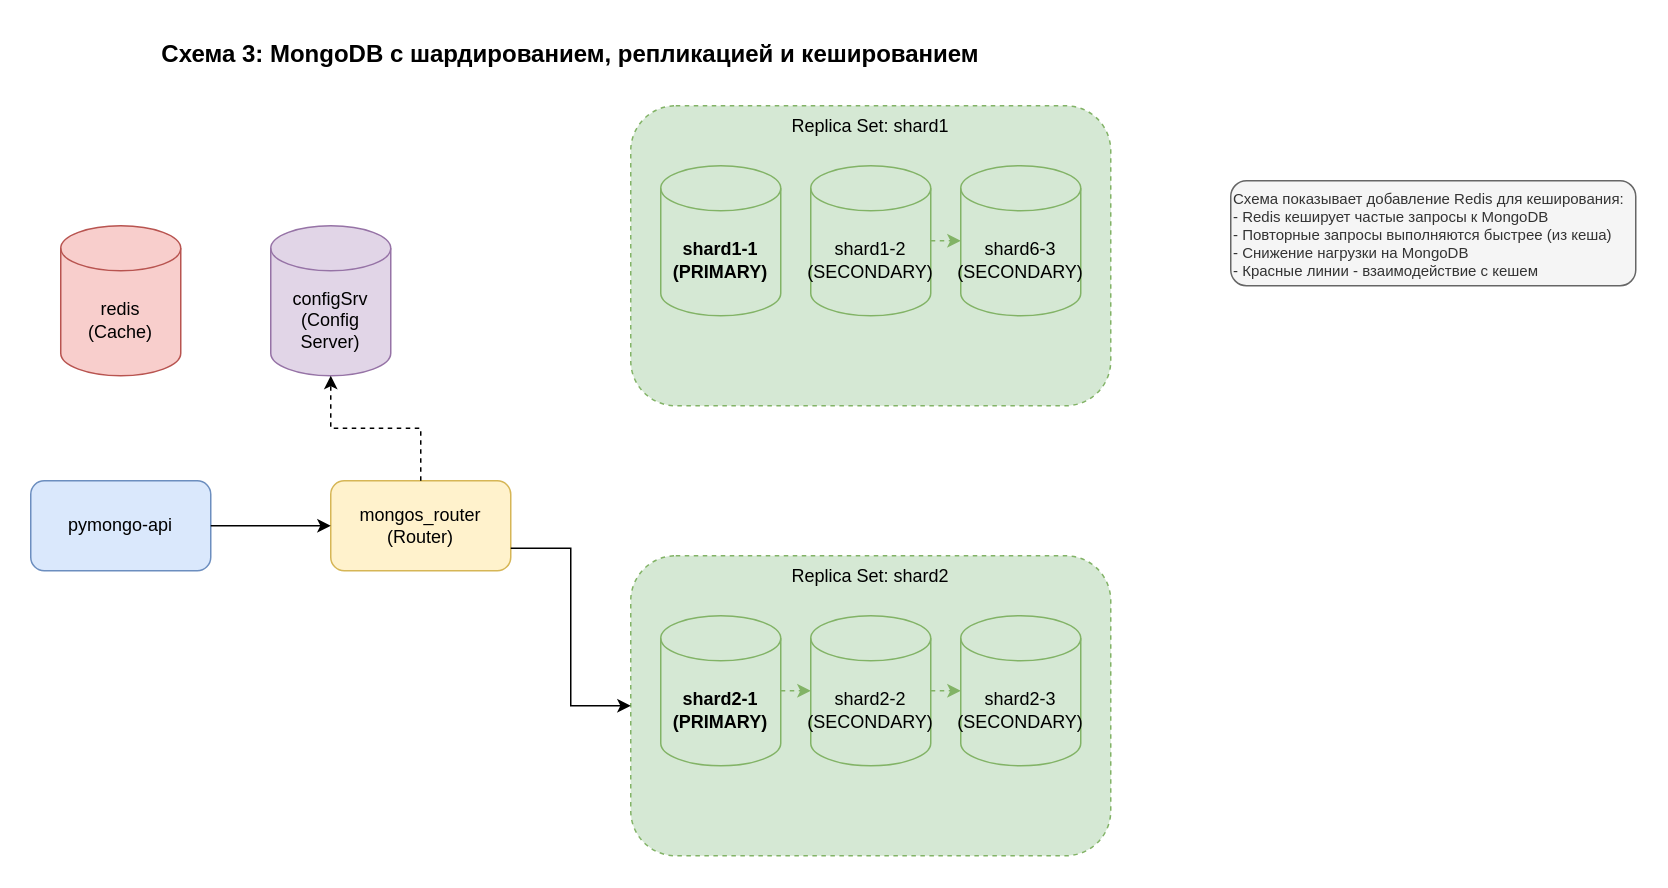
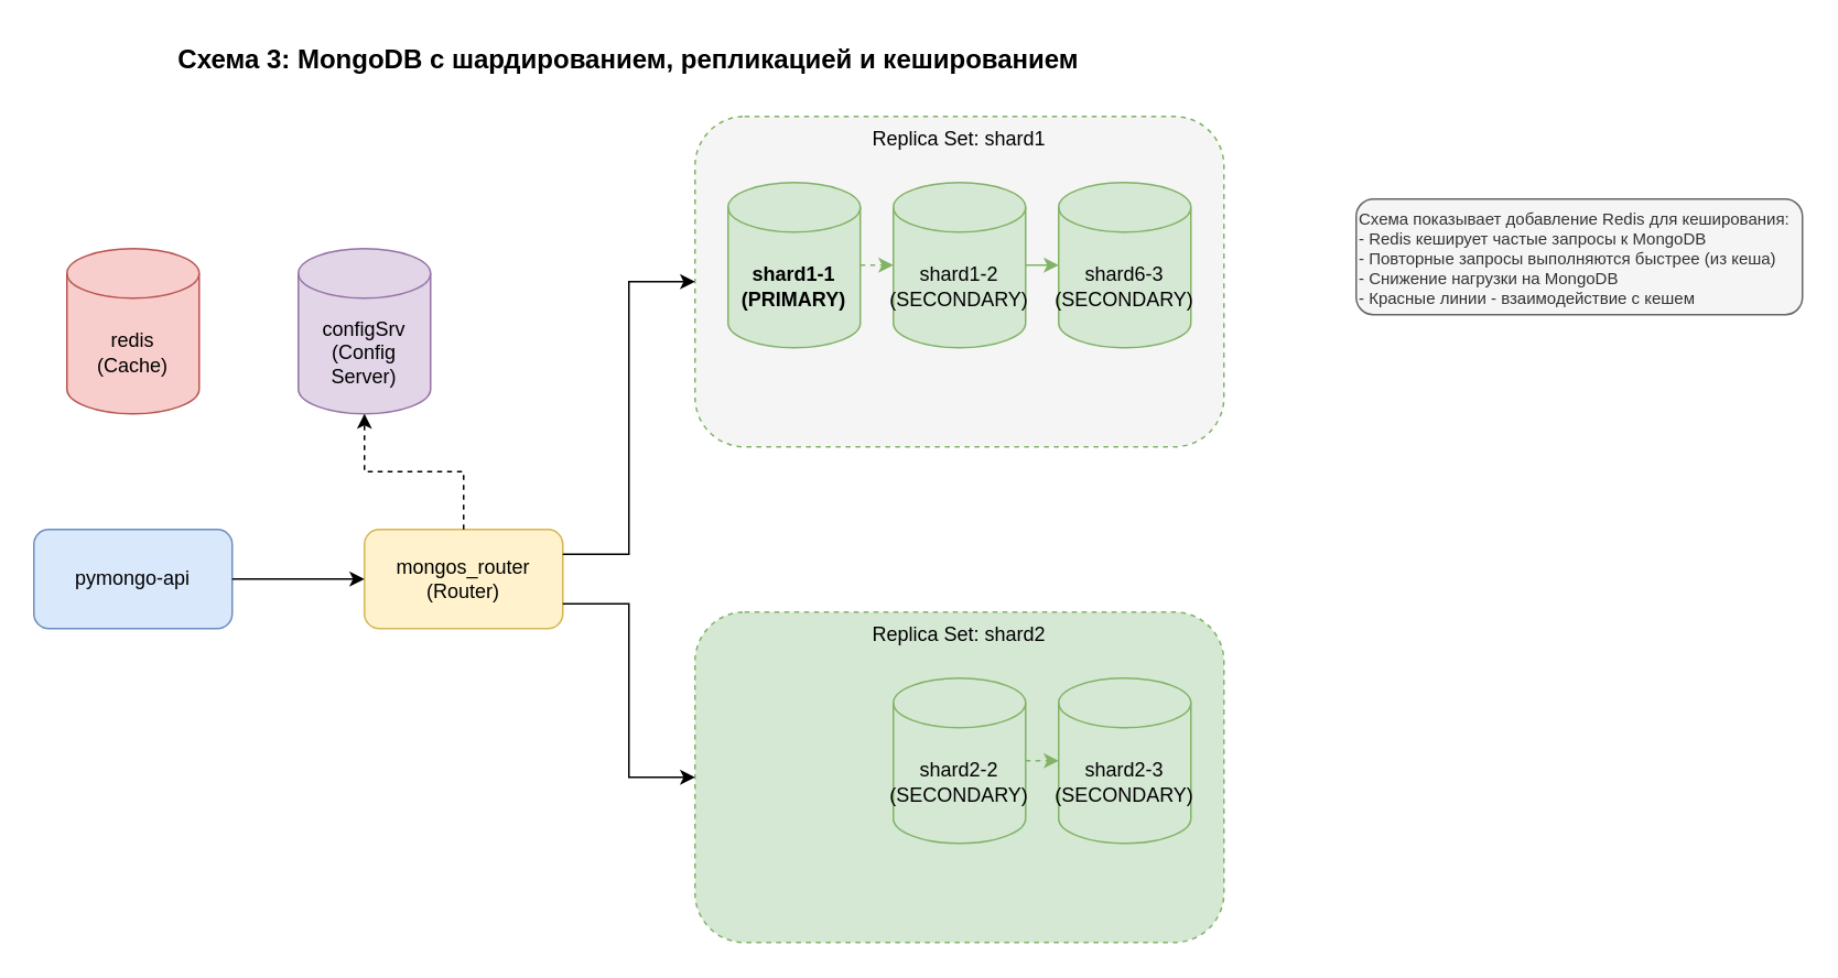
  <mxCell id="0" />
  <mxCell id="1" parent="0" />
  <mxCell id="2" value="pymongo-api" style="rounded=1;whiteSpace=wrap;html=1;fillColor=#dae8fc;strokeColor=#6c8ebf;" parent="1" vertex="1"><mxGeometry x="20" y="320" width="120" height="60" as="geometry" /></mxCell>
  <mxCell id="3" value="redis&#10;(Cache)" style="shape=cylinder3;whiteSpace=wrap;html=1;boundedLbl=1;backgroundOutline=1;size=15;fillColor=#f8cecc;strokeColor=#b85450;" parent="1" vertex="1"><mxGeometry x="40" y="150" width="80" height="100" as="geometry" /></mxCell>
  <mxCell id="4" value="mongos_router&#10;(Router)" style="rounded=1;whiteSpace=wrap;html=1;fillColor=#fff2cc;strokeColor=#d6b656;" parent="1" vertex="1"><mxGeometry x="220" y="320" width="120" height="60" as="geometry" /></mxCell>
  <mxCell id="5" value="configSrv&#10;(Config Server)" style="shape=cylinder3;whiteSpace=wrap;html=1;boundedLbl=1;backgroundOutline=1;size=15;fillColor=#e1d5e7;strokeColor=#9673a6;" parent="1" vertex="1"><mxGeometry x="180" y="150" width="80" height="100" as="geometry" /></mxCell>
- <mxCell id="6" value="Replica Set: shard1" style="rounded=1;whiteSpace=wrap;html=1;fillColor=#d5e8d4;strokeColor=#82b366;dashed=1;verticalAlign=top;align=center;" parent="1" vertex="1"><mxGeometry x="420" y="70" width="320" height="200" as="geometry" /></mxCell>
+ <mxCell id="6" value="Replica Set: shard1" style="rounded=1;whiteSpace=wrap;html=1;fillColor=#f5f5f5;strokeColor=#82b366;dashed=1;verticalAlign=top;align=center;" parent="1" vertex="1"><mxGeometry x="420" y="70" width="320" height="200" as="geometry" /></mxCell>
  <mxCell id="7" value="shard1-1&#10;(PRIMARY)" style="shape=cylinder3;whiteSpace=wrap;html=1;boundedLbl=1;backgroundOutline=1;size=15;fillColor=#d5e8d4;strokeColor=#82b366;fontStyle=1" parent="1" vertex="1"><mxGeometry x="440" y="110" width="80" height="100" as="geometry" /></mxCell>
  <mxCell id="8" value="shard1-2&#10;(SECONDARY)" style="shape=cylinder3;whiteSpace=wrap;html=1;boundedLbl=1;backgroundOutline=1;size=15;fillColor=#d5e8d4;strokeColor=#82b366;" parent="1" vertex="1"><mxGeometry x="540" y="110" width="80" height="100" as="geometry" /></mxCell>
  <mxCell id="9" value="shard6-3&#10;(SECONDARY)" style="shape=cylinder3;whiteSpace=wrap;html=1;boundedLbl=1;backgroundOutline=1;size=15;fillColor=#d5e8d4;strokeColor=#82b366;" parent="1" vertex="1"><mxGeometry x="640" y="110" width="80" height="100" as="geometry" /></mxCell>
  <mxCell id="10" value="Replica Set: shard2" style="rounded=1;whiteSpace=wrap;html=1;fillColor=#d5e8d4;strokeColor=#82b366;dashed=1;verticalAlign=top;align=center;" parent="1" vertex="1"><mxGeometry x="420" y="370" width="320" height="200" as="geometry" /></mxCell>
- <mxCell id="11" value="shard2-1&#10;(PRIMARY)" style="shape=cylinder3;whiteSpace=wrap;html=1;boundedLbl=1;backgroundOutline=1;size=15;fillColor=#d5e8d4;strokeColor=#82b366;fontStyle=1" parent="1" vertex="1"><mxGeometry x="440" y="410" width="80" height="100" as="geometry" /></mxCell>
  <mxCell id="12" value="shard2-2&#10;(SECONDARY)" style="shape=cylinder3;whiteSpace=wrap;html=1;boundedLbl=1;backgroundOutline=1;size=15;fillColor=#d5e8d4;strokeColor=#82b366;" parent="1" vertex="1"><mxGeometry x="540" y="410" width="80" height="100" as="geometry" /></mxCell>
  <mxCell id="13" value="shard2-3&#10;(SECONDARY)" style="shape=cylinder3;whiteSpace=wrap;html=1;boundedLbl=1;backgroundOutline=1;size=15;fillColor=#d5e8d4;strokeColor=#82b366;" parent="1" vertex="1"><mxGeometry x="640" y="410" width="80" height="100" as="geometry" /></mxCell>
- <mxCell id="15" style="edgeStyle=orthogonalEdgeStyle;rounded=0;orthogonalLoop=1;jettySize=auto;html=1;exitX=1;exitY=0.5;exitDx=0;exitDy=0;exitPerimeter=0;entryX=0;entryY=0.5;entryDx=0;entryDy=0;entryPerimeter=0;endArrow=classic;endFill=1;dashed=1;strokeColor=#82b366;" parent="1" source="8" target="9" edge="1"><mxGeometry relative="1" as="geometry" /></mxCell>
- <mxCell id="16" style="edgeStyle=orthogonalEdgeStyle;rounded=0;orthogonalLoop=1;jettySize=auto;html=1;exitX=1;exitY=0.5;exitDx=0;exitDy=0;exitPerimeter=0;entryX=0;entryY=0.5;entryDx=0;entryDy=0;entryPerimeter=0;endArrow=classic;endFill=1;dashed=1;strokeColor=#82b366;" parent="1" source="11" target="12" edge="1"><mxGeometry relative="1" as="geometry" /></mxCell>
+ <mxCell id="14" style="edgeStyle=orthogonalEdgeStyle;rounded=0;orthogonalLoop=1;jettySize=auto;html=1;exitX=1;exitY=0.5;exitDx=0;exitDy=0;exitPerimeter=0;entryX=0;entryY=0.5;entryDx=0;entryDy=0;entryPerimeter=0;endArrow=classic;endFill=1;dashed=1;strokeColor=#82b366;" parent="1" source="7" target="8" edge="1"><mxGeometry relative="1" as="geometry" /></mxCell>
+ <mxCell id="15" style="edgeStyle=orthogonalEdgeStyle;rounded=0;orthogonalLoop=1;jettySize=auto;html=1;exitX=1;exitY=0.5;exitDx=0;exitDy=0;exitPerimeter=0;entryX=0;entryY=0.5;entryDx=0;entryDy=0;entryPerimeter=0;endArrow=classic;endFill=1;dashed=0;strokeColor=#82b366;" parent="1" source="8" target="9" edge="1"><mxGeometry relative="1" as="geometry" /></mxCell>
  <mxCell id="17" style="edgeStyle=orthogonalEdgeStyle;rounded=0;orthogonalLoop=1;jettySize=auto;html=1;exitX=1;exitY=0.5;exitDx=0;exitDy=0;exitPerimeter=0;entryX=0;entryY=0.5;entryDx=0;entryDy=0;entryPerimeter=0;endArrow=classic;endFill=1;dashed=1;strokeColor=#82b366;" parent="1" source="12" target="13" edge="1"><mxGeometry relative="1" as="geometry" /></mxCell>
  <mxCell id="18" style="edgeStyle=orthogonalEdgeStyle;rounded=0;orthogonalLoop=1;jettySize=auto;html=1;exitX=1;exitY=0.5;exitDx=0;exitDy=0;entryX=0;entryY=0.5;entryDx=0;entryDy=0;endArrow=classic;endFill=1;" parent="1" source="2" target="4" edge="1"><mxGeometry relative="1" as="geometry" /></mxCell>
  <mxCell id="19" style="edgeStyle=orthogonalEdgeStyle;rounded=0;orthogonalLoop=1;jettySize=auto;html=1;exitX=0.5;exitY=0;exitDx=0;exitDy=0;entryX=0.5;entryY=1;entryDx=0;entryDy=0;entryPerimeter=0;endArrow=classic;endFill=1;dashed=1;" parent="1" source="4" target="5" edge="1"><mxGeometry relative="1" as="geometry" /></mxCell>
+ <mxCell id="20" style="edgeStyle=orthogonalEdgeStyle;rounded=0;orthogonalLoop=1;jettySize=auto;html=1;exitX=1;exitY=0.25;exitDx=0;exitDy=0;entryX=0;entryY=0.5;entryDx=0;entryDy=0;endArrow=classic;endFill=1;" parent="1" source="4" target="6" edge="1"><mxGeometry relative="1" as="geometry" /></mxCell>
  <mxCell id="21" style="edgeStyle=orthogonalEdgeStyle;rounded=0;orthogonalLoop=1;jettySize=auto;html=1;exitX=1;exitY=0.75;exitDx=0;exitDy=0;entryX=0;entryY=0.5;entryDx=0;entryDy=0;endArrow=classic;endFill=1;" parent="1" source="4" target="10" edge="1"><mxGeometry relative="1" as="geometry" /></mxCell>
  <mxCell id="22" value="Схема 3: MongoDB с шардированием, репликацией и кешированием" style="text;html=1;strokeColor=none;fillColor=none;align=center;verticalAlign=middle;whiteSpace=wrap;rounded=0;fontSize=16;fontStyle=1" parent="1" vertex="1"><mxGeometry x="20" y="20" width="720" height="30" as="geometry" /></mxCell>
  <mxCell id="23" value="Схема показывает добавление Redis для кеширования:&#10;- Redis кеширует частые запросы к MongoDB&#10;- Повторные запросы выполняются быстрее (из кеша)&#10;- Снижение нагрузки на MongoDB&#10;- Красные линии - взаимодействие с кешем" style="text;html=1;strokeColor=#666666;fillColor=#f5f5f5;align=left;verticalAlign=top;whiteSpace=wrap;rounded=1;fontSize=10;fontColor=#333333;" parent="1" vertex="1"><mxGeometry x="820" y="120" width="270" height="70" as="geometry" /></mxCell>
